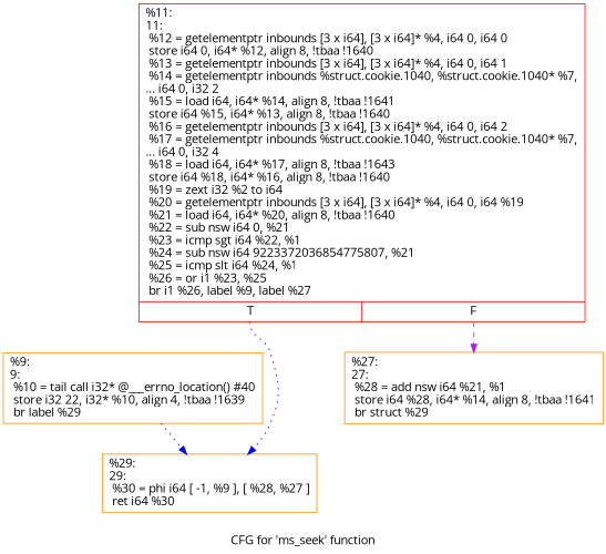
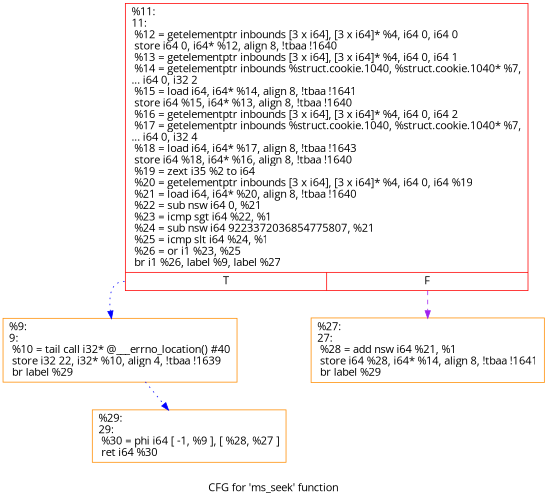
  digraph {
    fontname="Open Sans"
    label="CFG for 'ms_seek' function"
    node [color=darkorange fontname="Open Sans" shape=record]
    edge [color=blue fontname="Open Sans" style=dotted]
    n1 [label="{%9:\l9:                                                \l  %10 = tail call i32* @___errno_location() #40\l  store i32 22, i32* %10, align 4, !tbaa !1639\l  br label %29\l}"]
    n2 [label="{%29:\l29:                                               \l  %30 = phi i64 [ -1, %9 ], [ %28, %27 ]\l  ret i64 %30\l}"]
-   n3 [color=red label="{%11:\l11:                                               \l  %12 = getelementptr inbounds [3 x i64], [3 x i64]* %4, i64 0, i64 0\l  store i64 0, i64* %12, align 8, !tbaa !1640\l  %13 = getelementptr inbounds [3 x i64], [3 x i64]* %4, i64 0, i64 1\l  %14 = getelementptr inbounds %struct.cookie.1040, %struct.cookie.1040* %7,\l... i64 0, i32 2\l  %15 = load i64, i64* %14, align 8, !tbaa !1641\l  store i64 %15, i64* %13, align 8, !tbaa !1640\l  %16 = getelementptr inbounds [3 x i64], [3 x i64]* %4, i64 0, i64 2\l  %17 = getelementptr inbounds %struct.cookie.1040, %struct.cookie.1040* %7,\l... i64 0, i32 4\l  %18 = load i64, i64* %17, align 8, !tbaa !1643\l  store i64 %18, i64* %16, align 8, !tbaa !1640\l  %19 = zext i32 %2 to i64\l  %20 = getelementptr inbounds [3 x i64], [3 x i64]* %4, i64 0, i64 %19\l  %21 = load i64, i64* %20, align 8, !tbaa !1640\l  %22 = sub nsw i64 0, %21\l  %23 = icmp sgt i64 %22, %1\l  %24 = sub nsw i64 9223372036854775807, %21\l  %25 = icmp slt i64 %24, %1\l  %26 = or i1 %23, %25\l  br i1 %26, label %9, label %27\l|{<s0>T|<s1>F}}"]
-   n4 [label="{%27:\l27:                                               \l  %28 = add nsw i64 %21, %1\l  store i64 %28, i64* %14, align 8, !tbaa !1641\l  br struct %29\l}"]
+   n3 [color=red label="{%11:\l11:                                               \l  %12 = getelementptr inbounds [3 x i64], [3 x i64]* %4, i64 0, i64 0\l  store i64 0, i64* %12, align 8, !tbaa !1640\l  %13 = getelementptr inbounds [3 x i64], [3 x i64]* %4, i64 0, i64 1\l  %14 = getelementptr inbounds %struct.cookie.1040, %struct.cookie.1040* %7,\l... i64 0, i32 2\l  %15 = load i64, i64* %14, align 8, !tbaa !1641\l  store i64 %15, i64* %13, align 8, !tbaa !1640\l  %16 = getelementptr inbounds [3 x i64], [3 x i64]* %4, i64 0, i64 2\l  %17 = getelementptr inbounds %struct.cookie.1040, %struct.cookie.1040* %7,\l... i64 0, i32 4\l  %18 = load i64, i64* %17, align 8, !tbaa !1643\l  store i64 %18, i64* %16, align 8, !tbaa !1640\l  %19 = zext i35 %2 to i64\l  %20 = getelementptr inbounds [3 x i64], [3 x i64]* %4, i64 0, i64 %19\l  %21 = load i64, i64* %20, align 8, !tbaa !1640\l  %22 = sub nsw i64 0, %21\l  %23 = icmp sgt i64 %22, %1\l  %24 = sub nsw i64 9223372036854775807, %21\l  %25 = icmp slt i64 %24, %1\l  %26 = or i1 %23, %25\l  br i1 %26, label %9, label %27\l|{<s0>T|<s1>F}}"]
+   n4 [label="{%27:\l27:                                               \l  %28 = add nsw i64 %21, %1\l  store i64 %28, i64* %14, align 8, !tbaa !1641\l  br label %29\l}"]
    n1 -> n2
-   n3 -> n2 [tailport=s0]
+   n3 -> n1 [tailport=s0]
    n3 -> n4 [color=purple style=dashed tailport=s1]
  }
